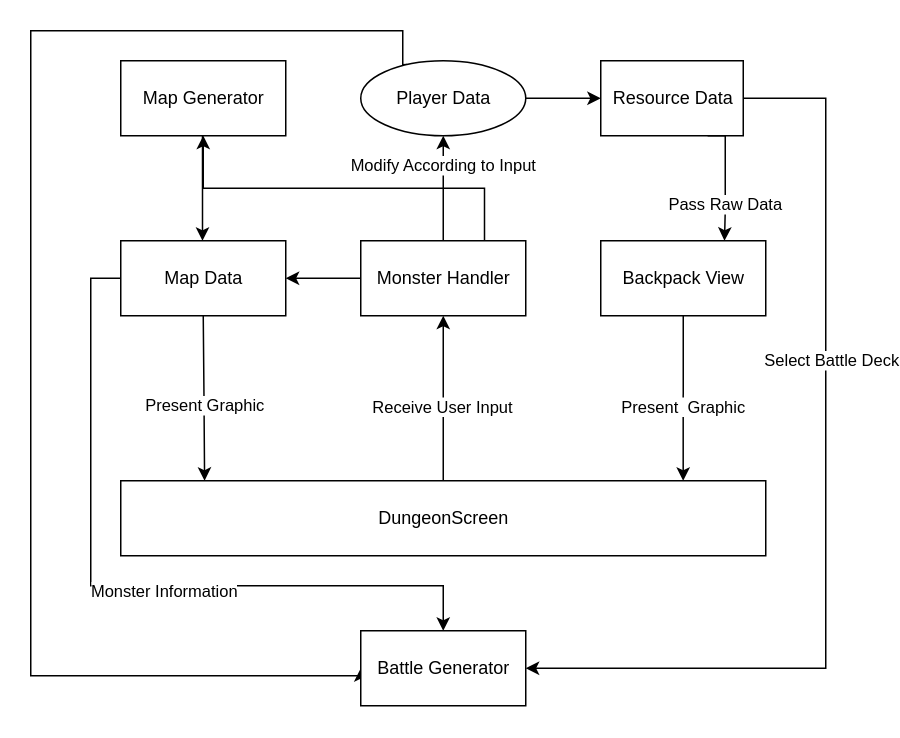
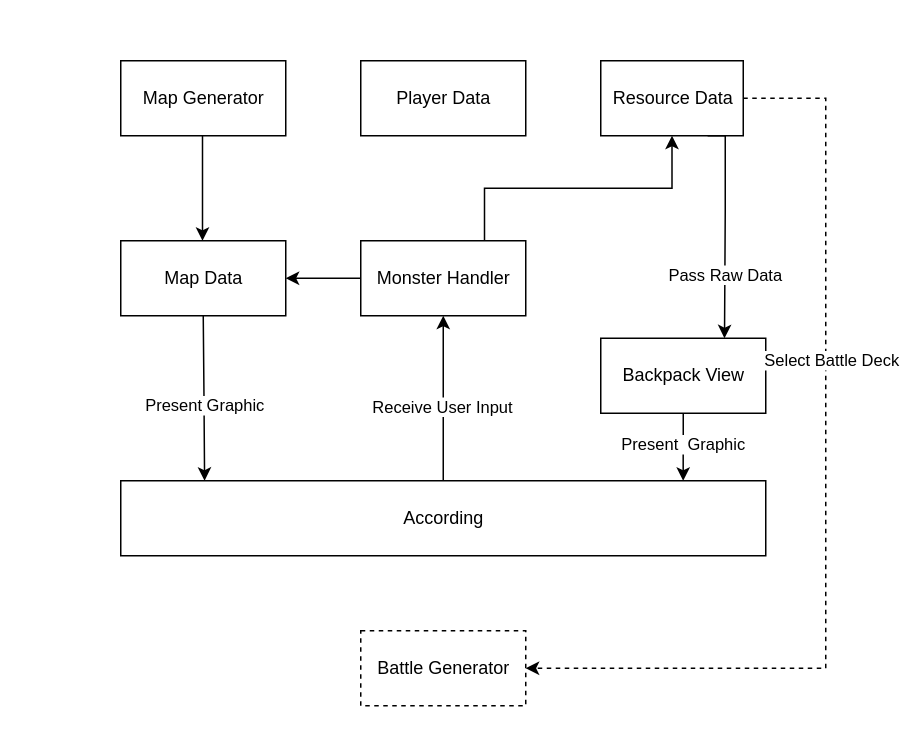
  <mxCell id="0" />
  <mxCell id="1" parent="0" />
  <mxCell id="2" value="" style="edgeStyle=orthogonalEdgeStyle;rounded=0;orthogonalLoop=1;jettySize=auto;html=1;exitX=0.25;exitY=1;exitDx=0;exitDy=0;entryX=0.25;entryY=0;entryDx=0;entryDy=0;" edge="1" parent="1"><mxGeometry x="0.429" relative="1" as="geometry"><mxPoint as="offset" /><mxPoint x="134.5" y="90" as="sourcePoint" /><mxPoint x="134.5" y="160" as="targetPoint" /></mxGeometry></mxCell>
  <mxCell id="3" style="edgeStyle=orthogonalEdgeStyle;rounded=0;orthogonalLoop=1;jettySize=auto;html=1;exitX=0.5;exitY=1;exitDx=0;exitDy=0;entryX=0.13;entryY=0;entryDx=0;entryDy=0;entryPerimeter=0;" edge="1" parent="1" target="7"><mxGeometry relative="1" as="geometry"><mxPoint x="135" y="210" as="sourcePoint" /></mxGeometry></mxCell>
  <mxCell id="4" value="Present Graphic" style="edgeLabel;html=1;align=center;verticalAlign=middle;resizable=0;points=[];" vertex="1" connectable="0" parent="3"><mxGeometry x="-0.297" y="1" relative="1" as="geometry"><mxPoint x="-1" y="21" as="offset" /></mxGeometry></mxCell>
  <mxCell id="5" style="edgeStyle=orthogonalEdgeStyle;rounded=0;orthogonalLoop=1;jettySize=auto;html=1;exitX=0.5;exitY=0;exitDx=0;exitDy=0;entryX=0.5;entryY=1;entryDx=0;entryDy=0;" edge="1" parent="1" source="7" target="14"><mxGeometry relative="1" as="geometry" /></mxCell>
  <mxCell id="6" value="Receive User Input&amp;nbsp;" style="edgeLabel;html=1;align=center;verticalAlign=middle;resizable=0;points=[];" vertex="1" connectable="0" parent="5"><mxGeometry x="-0.291" relative="1" as="geometry"><mxPoint y="-11" as="offset" /></mxGeometry></mxCell>
- <mxCell id="7" value="DungeonScreen" style="html=1;" vertex="1" parent="1"><mxGeometry x="80" y="320" width="430" height="50" as="geometry" /></mxCell>
- <mxCell id="8" style="edgeStyle=orthogonalEdgeStyle;rounded=0;orthogonalLoop=1;jettySize=auto;html=1;exitX=1;exitY=0.5;exitDx=0;exitDy=0;entryX=0;entryY=0.5;entryDx=0;entryDy=0;" edge="1" parent="1" source="10" target="21"><mxGeometry relative="1" as="geometry" /></mxCell>
- <mxCell id="9" style="edgeStyle=orthogonalEdgeStyle;rounded=0;orthogonalLoop=1;jettySize=auto;html=1;exitX=0.25;exitY=0;exitDx=0;exitDy=0;entryX=0;entryY=0.5;entryDx=0;entryDy=0;" edge="1" parent="1" source="10" target="23"><mxGeometry relative="1" as="geometry"><mxPoint x="60" y="602" as="targetPoint" /><Array as="points"><mxPoint x="268" y="20" /><mxPoint x="20" y="20" /><mxPoint x="20" y="450" /><mxPoint x="240" y="450" /></Array></mxGeometry></mxCell>
- <mxCell id="10" value="Player Data" style="ellipse;html=1;" vertex="1" parent="1"><mxGeometry x="240" y="40" width="110" height="50" as="geometry" /></mxCell>
- <mxCell id="11" value="Modify According to Input" style="edgeStyle=orthogonalEdgeStyle;rounded=0;orthogonalLoop=1;jettySize=auto;html=1;exitX=0.5;exitY=0;exitDx=0;exitDy=0;entryX=0.5;entryY=1;entryDx=0;entryDy=0;" edge="1" parent="1" source="14" target="10"><mxGeometry x="0.429" relative="1" as="geometry"><mxPoint as="offset" /></mxGeometry></mxCell>
- <mxCell id="12" style="edgeStyle=orthogonalEdgeStyle;rounded=0;orthogonalLoop=1;jettySize=auto;html=1;exitX=0.75;exitY=0;exitDx=0;exitDy=0;" edge="1" parent="1" source="14" target="22"><mxGeometry relative="1" as="geometry" /></mxCell>
+ <mxCell id="7" value="According" style="html=1;" vertex="1" parent="1"><mxGeometry x="80" y="320" width="430" height="50" as="geometry" /></mxCell>
+ <mxCell id="10" value="Player Data" style="html=1;" vertex="1" parent="1"><mxGeometry x="240" y="40" width="110" height="50" as="geometry" /></mxCell>
+ <mxCell id="12" style="edgeStyle=orthogonalEdgeStyle;rounded=0;orthogonalLoop=1;jettySize=auto;html=1;exitX=0.75;exitY=0;exitDx=0;exitDy=0;entryX=0.5;entryY=1;entryDx=0;entryDy=0;" edge="1" parent="1" source="14" target="21"><mxGeometry relative="1" as="geometry" /></mxCell>
  <mxCell id="13" style="edgeStyle=orthogonalEdgeStyle;rounded=0;orthogonalLoop=1;jettySize=auto;html=1;exitX=0;exitY=0.5;exitDx=0;exitDy=0;entryX=1;entryY=0.5;entryDx=0;entryDy=0;" edge="1" parent="1" source="14" target="26"><mxGeometry relative="1" as="geometry" /></mxCell>
  <mxCell id="14" value="Monster Handler" style="html=1;" vertex="1" parent="1"><mxGeometry x="240" y="160" width="110" height="50" as="geometry" /></mxCell>
  <mxCell id="15" style="edgeStyle=orthogonalEdgeStyle;rounded=0;orthogonalLoop=1;jettySize=auto;html=1;exitX=0.5;exitY=1;exitDx=0;exitDy=0;entryX=0.872;entryY=0;entryDx=0;entryDy=0;entryPerimeter=0;" edge="1" parent="1" source="17" target="7"><mxGeometry relative="1" as="geometry" /></mxCell>
  <mxCell id="16" value="Present&amp;nbsp; Graphic" style="edgeLabel;html=1;align=center;verticalAlign=middle;resizable=0;points=[];" vertex="1" connectable="0" parent="15"><mxGeometry x="0.236" y="1" relative="1" as="geometry"><mxPoint x="-1" y="-8" as="offset" /></mxGeometry></mxCell>
- <mxCell id="17" value="Backpack View" style="html=1;" vertex="1" parent="1"><mxGeometry x="400" y="160" width="110" height="50" as="geometry" /></mxCell>
+ <mxCell id="17" value="Backpack View" style="html=1;" vertex="1" parent="1"><mxGeometry x="400" y="225" width="110" height="50" as="geometry" /></mxCell>
  <mxCell id="18" value="Pass Raw Data" style="edgeStyle=orthogonalEdgeStyle;rounded=0;orthogonalLoop=1;jettySize=auto;html=1;exitX=0.75;exitY=1;exitDx=0;exitDy=0;entryX=0.75;entryY=0;entryDx=0;entryDy=0;" edge="1" parent="1" source="21" target="17"><mxGeometry x="0.429" relative="1" as="geometry"><Array as="points"><mxPoint x="483" y="140" /><mxPoint x="483" y="140" /></Array><mxPoint as="offset" /></mxGeometry></mxCell>
- <mxCell id="19" style="edgeStyle=orthogonalEdgeStyle;rounded=0;orthogonalLoop=1;jettySize=auto;html=1;entryX=1;entryY=0.5;entryDx=0;entryDy=0;" edge="1" parent="1" source="21" target="23"><mxGeometry relative="1" as="geometry"><Array as="points"><mxPoint x="550" y="65" /><mxPoint x="550" y="445" /></Array></mxGeometry></mxCell>
+ <mxCell id="19" style="edgeStyle=orthogonalEdgeStyle;rounded=0;orthogonalLoop=1;jettySize=auto;html=1;entryX=1;entryY=0.5;entryDx=0;entryDy=0;dashed=1;" edge="1" parent="1" source="21" target="23"><mxGeometry relative="1" as="geometry"><Array as="points"><mxPoint x="550" y="65" /><mxPoint x="550" y="445" /></Array></mxGeometry></mxCell>
  <mxCell id="20" value="Select Battle Deck" style="edgeLabel;html=1;align=center;verticalAlign=middle;resizable=0;points=[];" vertex="1" connectable="0" parent="19"><mxGeometry x="-0.413" y="3" relative="1" as="geometry"><mxPoint y="43" as="offset" /></mxGeometry></mxCell>
  <mxCell id="21" value="Resource Data" style="html=1;" vertex="1" parent="1"><mxGeometry x="400" y="40" width="95" height="50" as="geometry" /></mxCell>
  <mxCell id="22" value="Map Generator" style="html=1;" vertex="1" parent="1"><mxGeometry x="80" y="40" width="110" height="50" as="geometry" /></mxCell>
- <mxCell id="23" value="Battle Generator" style="html=1;" vertex="1" parent="1"><mxGeometry x="240" y="420" width="110" height="50" as="geometry" /></mxCell>
- <mxCell id="24" style="edgeStyle=orthogonalEdgeStyle;rounded=0;orthogonalLoop=1;jettySize=auto;html=1;exitX=0;exitY=0.5;exitDx=0;exitDy=0;entryX=0.5;entryY=0;entryDx=0;entryDy=0;" edge="1" parent="1" source="26" target="23"><mxGeometry relative="1" as="geometry"><mxPoint x="60" y="420" as="targetPoint" /><Array as="points"><mxPoint x="60" y="185" /><mxPoint x="60" y="390" /><mxPoint x="295" y="390" /></Array></mxGeometry></mxCell>
- <mxCell id="25" value="Monster Information" style="edgeLabel;html=1;align=center;verticalAlign=middle;resizable=0;points=[];" vertex="1" connectable="0" parent="24"><mxGeometry x="0.114" y="-3" relative="1" as="geometry"><mxPoint as="offset" /></mxGeometry></mxCell>
+ <mxCell id="23" value="Battle Generator" style="html=1;dashed=1;" vertex="1" parent="1"><mxGeometry x="240" y="420" width="110" height="50" as="geometry" /></mxCell>
  <mxCell id="26" value="Map Data" style="html=1;" vertex="1" parent="1"><mxGeometry x="80" y="160" width="110" height="50" as="geometry" /></mxCell>
